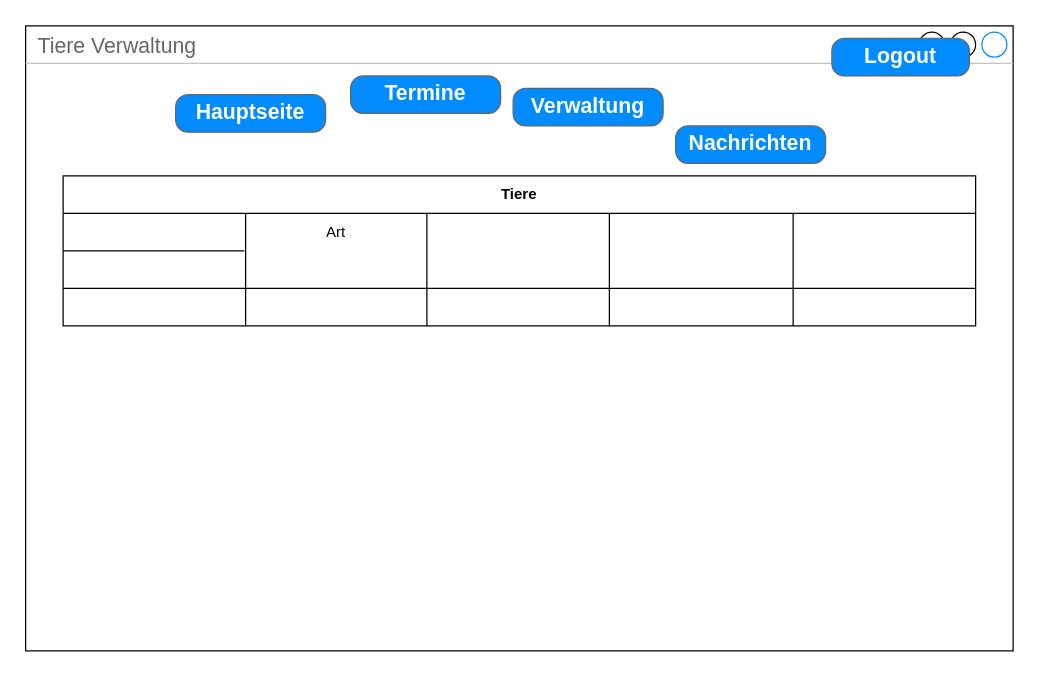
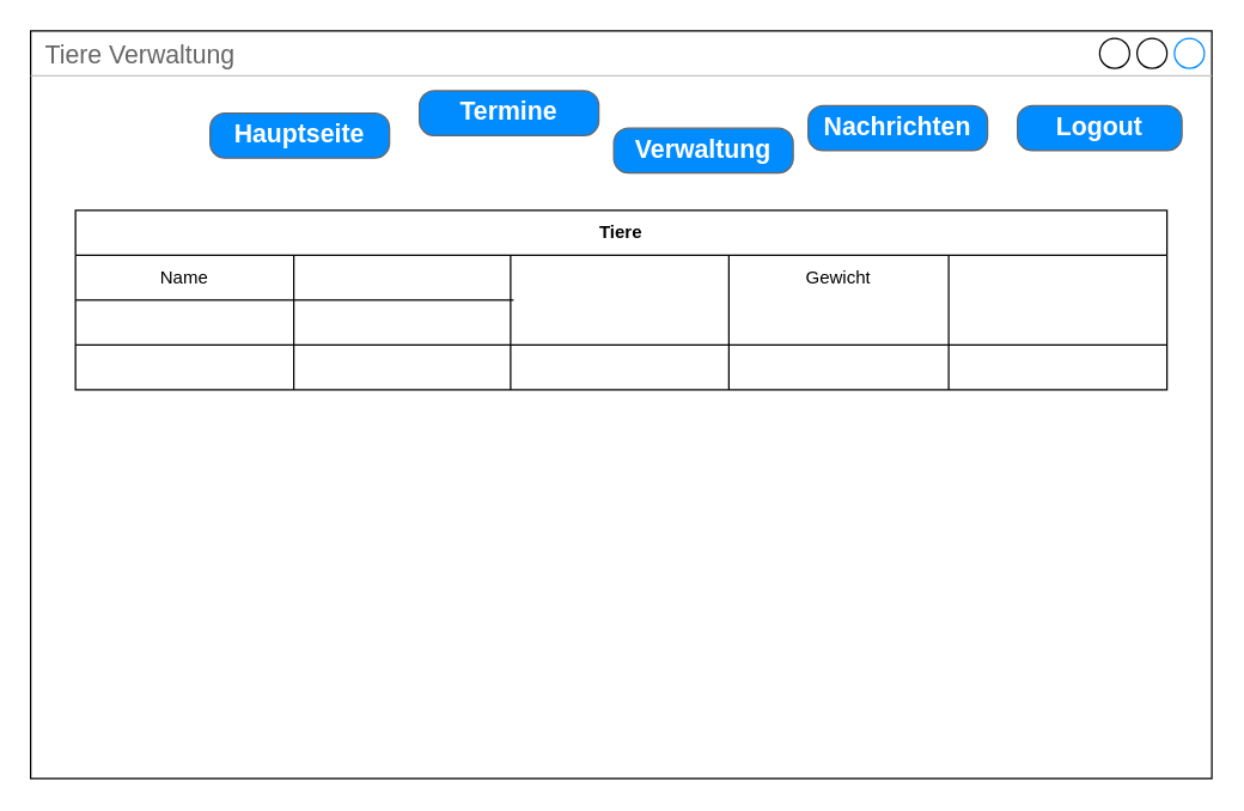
  <mxCell id="0" />
  <mxCell id="1" parent="0" />
  <mxCell id="2" value="Tiere Verwaltung" style="strokeWidth=1;shadow=0;dashed=0;align=center;html=1;shape=mxgraph.mockup.containers.window;align=left;verticalAlign=top;spacingLeft=8;strokeColor2=#008cff;strokeColor3=#c4c4c4;fontColor=#666666;mainText=;fontSize=17;labelBackgroundColor=none;" parent="1" vertex="1"><mxGeometry x="20" y="20" width="790" height="500" as="geometry" /></mxCell>
- <mxCell id="3" value="Logout" style="strokeWidth=1;shadow=0;dashed=0;align=center;html=1;shape=mxgraph.mockup.buttons.button;strokeColor=#666666;fontColor=#ffffff;mainText=;buttonStyle=round;fontSize=17;fontStyle=1;fillColor=#008cff;whiteSpace=wrap;" vertex="1" parent="1"><mxGeometry x="665" y="30" width="110" height="30" as="geometry" /></mxCell>
- <mxCell id="4" value="Nachrichten" style="strokeWidth=1;shadow=0;dashed=0;align=center;html=1;shape=mxgraph.mockup.buttons.button;strokeColor=#666666;fontColor=#ffffff;mainText=;buttonStyle=round;fontSize=17;fontStyle=1;fillColor=#008cff;whiteSpace=wrap;" vertex="1" parent="1"><mxGeometry x="540" y="100" width="120" height="30" as="geometry" /></mxCell>
+ <mxCell id="3" value="Logout" style="strokeWidth=1;shadow=0;dashed=0;align=center;html=1;shape=mxgraph.mockup.buttons.button;strokeColor=#666666;fontColor=#ffffff;mainText=;buttonStyle=round;fontSize=17;fontStyle=1;fillColor=#008cff;whiteSpace=wrap;" vertex="1" parent="1"><mxGeometry x="680" y="70" width="110" height="30" as="geometry" /></mxCell>
+ <mxCell id="4" value="Nachrichten" style="strokeWidth=1;shadow=0;dashed=0;align=center;html=1;shape=mxgraph.mockup.buttons.button;strokeColor=#666666;fontColor=#ffffff;mainText=;buttonStyle=round;fontSize=17;fontStyle=1;fillColor=#008cff;whiteSpace=wrap;" vertex="1" parent="1"><mxGeometry x="540" y="70" width="120" height="30" as="geometry" /></mxCell>
  <mxCell id="5" value="Hauptseite" style="strokeWidth=1;shadow=0;dashed=0;align=center;html=1;shape=mxgraph.mockup.buttons.button;strokeColor=#666666;fontColor=#ffffff;mainText=;buttonStyle=round;fontSize=17;fontStyle=1;fillColor=#008cff;whiteSpace=wrap;" vertex="1" parent="1"><mxGeometry x="140" y="75" width="120" height="30" as="geometry" /></mxCell>
  <mxCell id="6" value="Termine" style="strokeWidth=1;shadow=0;dashed=0;align=center;html=1;shape=mxgraph.mockup.buttons.button;strokeColor=#666666;fontColor=#ffffff;mainText=;buttonStyle=round;fontSize=17;fontStyle=1;fillColor=#008cff;whiteSpace=wrap;" vertex="1" parent="1"><mxGeometry x="280" y="60" width="120" height="30" as="geometry" /></mxCell>
- <mxCell id="7" value="Verwaltung" style="strokeWidth=1;shadow=0;dashed=0;align=center;html=1;shape=mxgraph.mockup.buttons.button;strokeColor=#666666;fontColor=#ffffff;mainText=;buttonStyle=round;fontSize=17;fontStyle=1;fillColor=#008cff;whiteSpace=wrap;" vertex="1" parent="1"><mxGeometry x="410" y="70" width="120" height="30" as="geometry" /></mxCell>
+ <mxCell id="7" value="Verwaltung" style="strokeWidth=1;shadow=0;dashed=0;align=center;html=1;shape=mxgraph.mockup.buttons.button;strokeColor=#666666;fontColor=#ffffff;mainText=;buttonStyle=round;fontSize=17;fontStyle=1;fillColor=#008cff;whiteSpace=wrap;" vertex="1" parent="1"><mxGeometry x="410" y="85" width="120" height="30" as="geometry" /></mxCell>
  <mxCell id="8" value="Tiere" style="shape=table;html=1;whiteSpace=wrap;startSize=30;container=1;collapsible=0;childLayout=tableLayout;fontStyle=1;align=center;" vertex="1" parent="1"><mxGeometry x="50" y="140" width="730" height="120" as="geometry" /></mxCell>
  <mxCell id="9" value="" style="shape=partialRectangle;html=1;whiteSpace=wrap;collapsible=0;dropTarget=0;pointerEvents=0;fillColor=none;top=0;left=0;bottom=0;right=0;points=[[0,0.5],[1,0.5]];portConstraint=eastwest;" vertex="1" parent="8"><mxGeometry y="30" width="730" height="30" as="geometry" /></mxCell>
- <mxCell id="11" value="Art" style="shape=partialRectangle;html=1;whiteSpace=wrap;connectable=0;fillColor=none;top=0;left=0;bottom=0;right=0;overflow=hidden;" vertex="1" parent="9"><mxGeometry x="146" width="145" height="30" as="geometry" /></mxCell>
+ <mxCell id="10" value="Name" style="shape=partialRectangle;html=1;whiteSpace=wrap;connectable=0;fillColor=none;top=0;left=0;bottom=0;right=0;overflow=hidden;" vertex="1" parent="9"><mxGeometry width="146" height="30" as="geometry" /></mxCell>
+ <mxCell id="12" value="Gewicht" style="shape=partialRectangle;html=1;whiteSpace=wrap;connectable=0;fillColor=none;top=0;left=0;bottom=0;right=0;overflow=hidden;" vertex="1" parent="9"><mxGeometry x="437" width="147" height="30" as="geometry" /></mxCell>
  <mxCell id="13" value="" style="shape=partialRectangle;html=1;whiteSpace=wrap;collapsible=0;dropTarget=0;pointerEvents=0;fillColor=none;top=0;left=0;bottom=0;right=0;points=[[0,0.5],[1,0.5]];portConstraint=eastwest;" vertex="1" parent="8"><mxGeometry y="60" width="730" height="30" as="geometry" /></mxCell>
  <mxCell id="14" value="" style="shape=partialRectangle;html=1;whiteSpace=wrap;connectable=0;fillColor=none;top=0;left=0;bottom=0;right=0;overflow=hidden;" vertex="1" parent="13"><mxGeometry width="146" height="30" as="geometry" /></mxCell>
  <mxCell id="15" value="" style="shape=partialRectangle;html=1;whiteSpace=wrap;connectable=0;fillColor=none;top=0;left=0;bottom=0;right=0;overflow=hidden;" vertex="1" parent="13"><mxGeometry x="146" width="145" height="30" as="geometry" /></mxCell>
  <mxCell id="16" value="" style="shape=partialRectangle;html=1;whiteSpace=wrap;connectable=0;fillColor=none;top=0;left=0;bottom=0;right=0;overflow=hidden;" vertex="1" parent="13"><mxGeometry x="291" width="146" height="30" as="geometry" /></mxCell>
  <mxCell id="17" style="shape=partialRectangle;html=1;whiteSpace=wrap;connectable=0;fillColor=none;top=0;left=0;bottom=0;right=0;overflow=hidden;" vertex="1" parent="13"><mxGeometry x="437" width="147" height="30" as="geometry" /></mxCell>
  <mxCell id="18" style="shape=partialRectangle;html=1;whiteSpace=wrap;connectable=0;fillColor=none;top=0;left=0;bottom=0;right=0;overflow=hidden;" vertex="1" parent="13"><mxGeometry x="584" width="146" height="30" as="geometry" /></mxCell>
  <mxCell id="19" value="" style="shape=partialRectangle;html=1;whiteSpace=wrap;collapsible=0;dropTarget=0;pointerEvents=0;fillColor=none;top=0;left=0;bottom=0;right=0;points=[[0,0.5],[1,0.5]];portConstraint=eastwest;" vertex="1" parent="8"><mxGeometry y="90" width="730" height="30" as="geometry" /></mxCell>
  <mxCell id="20" value="" style="shape=partialRectangle;html=1;whiteSpace=wrap;connectable=0;fillColor=none;top=0;left=0;bottom=0;right=0;overflow=hidden;" vertex="1" parent="19"><mxGeometry width="146" height="30" as="geometry" /></mxCell>
  <mxCell id="21" value="" style="shape=partialRectangle;html=1;whiteSpace=wrap;connectable=0;fillColor=none;top=0;left=0;bottom=0;right=0;overflow=hidden;" vertex="1" parent="19"><mxGeometry x="146" width="145" height="30" as="geometry" /></mxCell>
  <mxCell id="22" value="" style="shape=partialRectangle;html=1;whiteSpace=wrap;connectable=0;fillColor=none;top=0;left=0;bottom=0;right=0;overflow=hidden;" vertex="1" parent="19"><mxGeometry x="291" width="146" height="30" as="geometry" /></mxCell>
  <mxCell id="23" style="shape=partialRectangle;html=1;whiteSpace=wrap;connectable=0;fillColor=none;top=0;left=0;bottom=0;right=0;overflow=hidden;" vertex="1" parent="19"><mxGeometry x="437" width="147" height="30" as="geometry" /></mxCell>
  <mxCell id="24" style="shape=partialRectangle;html=1;whiteSpace=wrap;connectable=0;fillColor=none;top=0;left=0;bottom=0;right=0;overflow=hidden;" vertex="1" parent="19"><mxGeometry x="584" width="146" height="30" as="geometry" /></mxCell>
